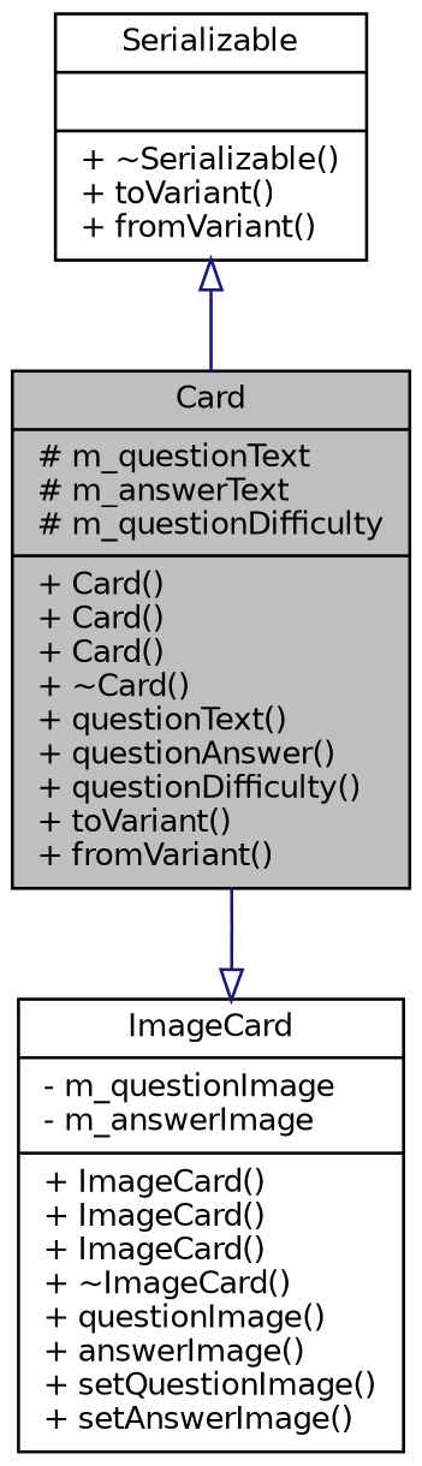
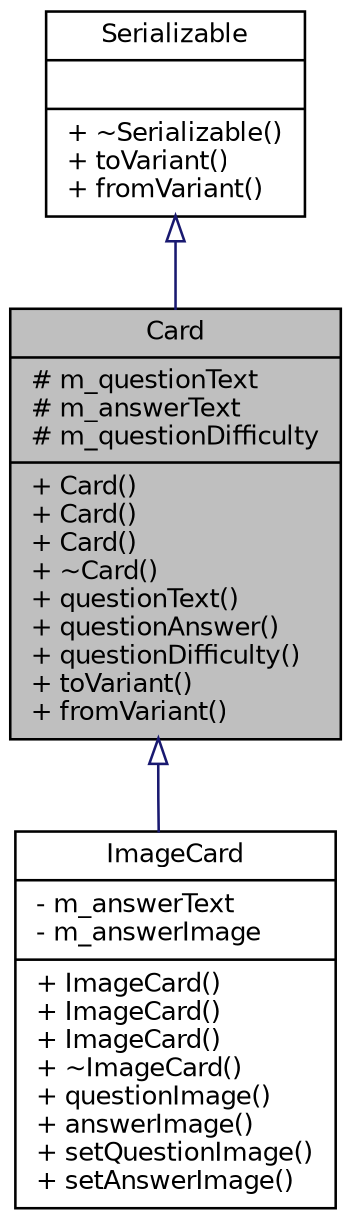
  digraph {
    node [color=black fillcolor=white fontname=Helvetica fontsize=10 shape=record style=filled]
    edge [arrowtail=onormal color=midnightblue dir=back fontname=Helvetica fontsize=10 labelfontname=Helvetica labelfontsize=10 style=solid]
    n1 [fillcolor=grey75 fontcolor=black height=0.2 label="{Card\n|# m_questionText\l# m_answerText\l# m_questionDifficulty\l|+ Card()\l+ Card()\l+ Card()\l+ ~Card()\l+ questionText()\l+ questionAnswer()\l+ questionDifficulty()\l+ toVariant()\l+ fromVariant()\l}" width=0.4]
-   n2 [height=0.2 label="{ImageCard\n|- m_questionImage\l- m_answerImage\l|+ ImageCard()\l+ ImageCard()\l+ ImageCard()\l+ ~ImageCard()\l+ questionImage()\l+ answerImage()\l+ setQuestionImage()\l+ setAnswerImage()\l}" width=0.4]
+   n2 [height=0.2 label="{ImageCard\n|- m_answerText\l- m_answerImage\l|+ ImageCard()\l+ ImageCard()\l+ ImageCard()\l+ ~ImageCard()\l+ questionImage()\l+ answerImage()\l+ setQuestionImage()\l+ setAnswerImage()\l}" width=0.4]
    n3 [height=0.2 label="{Serializable\n||+ ~Serializable()\l+ toVariant()\l+ fromVariant()\l}" width=0.4]
-   n2 -> n1
+   n1 -> n2
    n3 -> n1
  }
